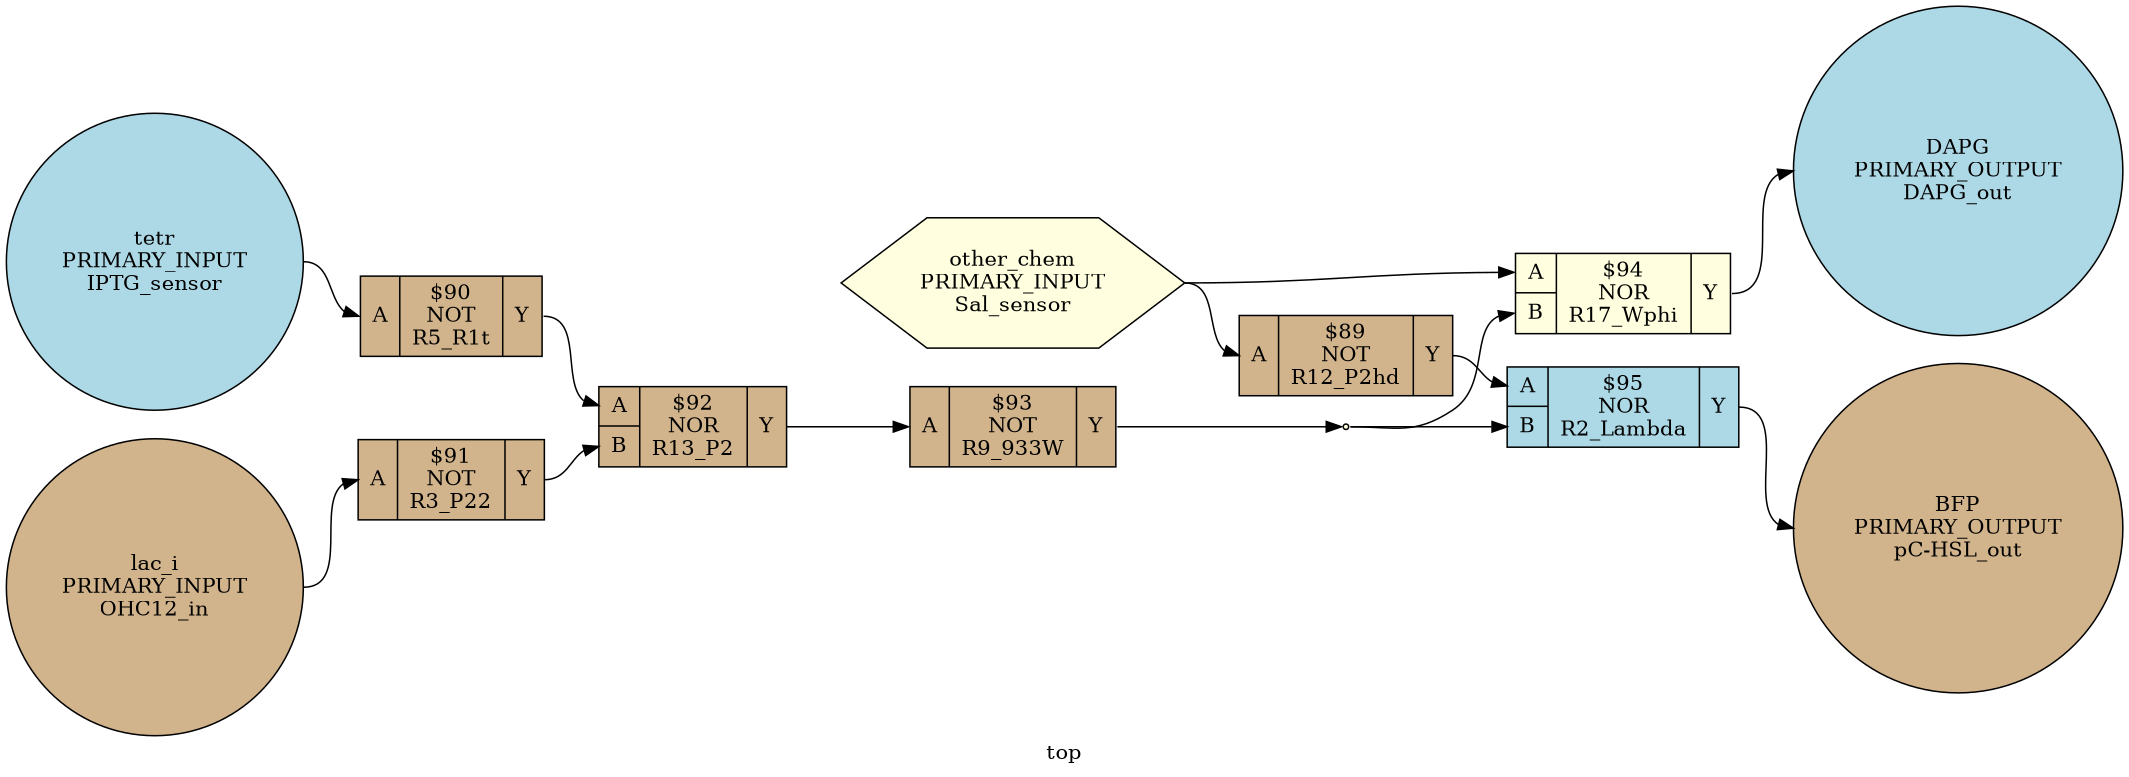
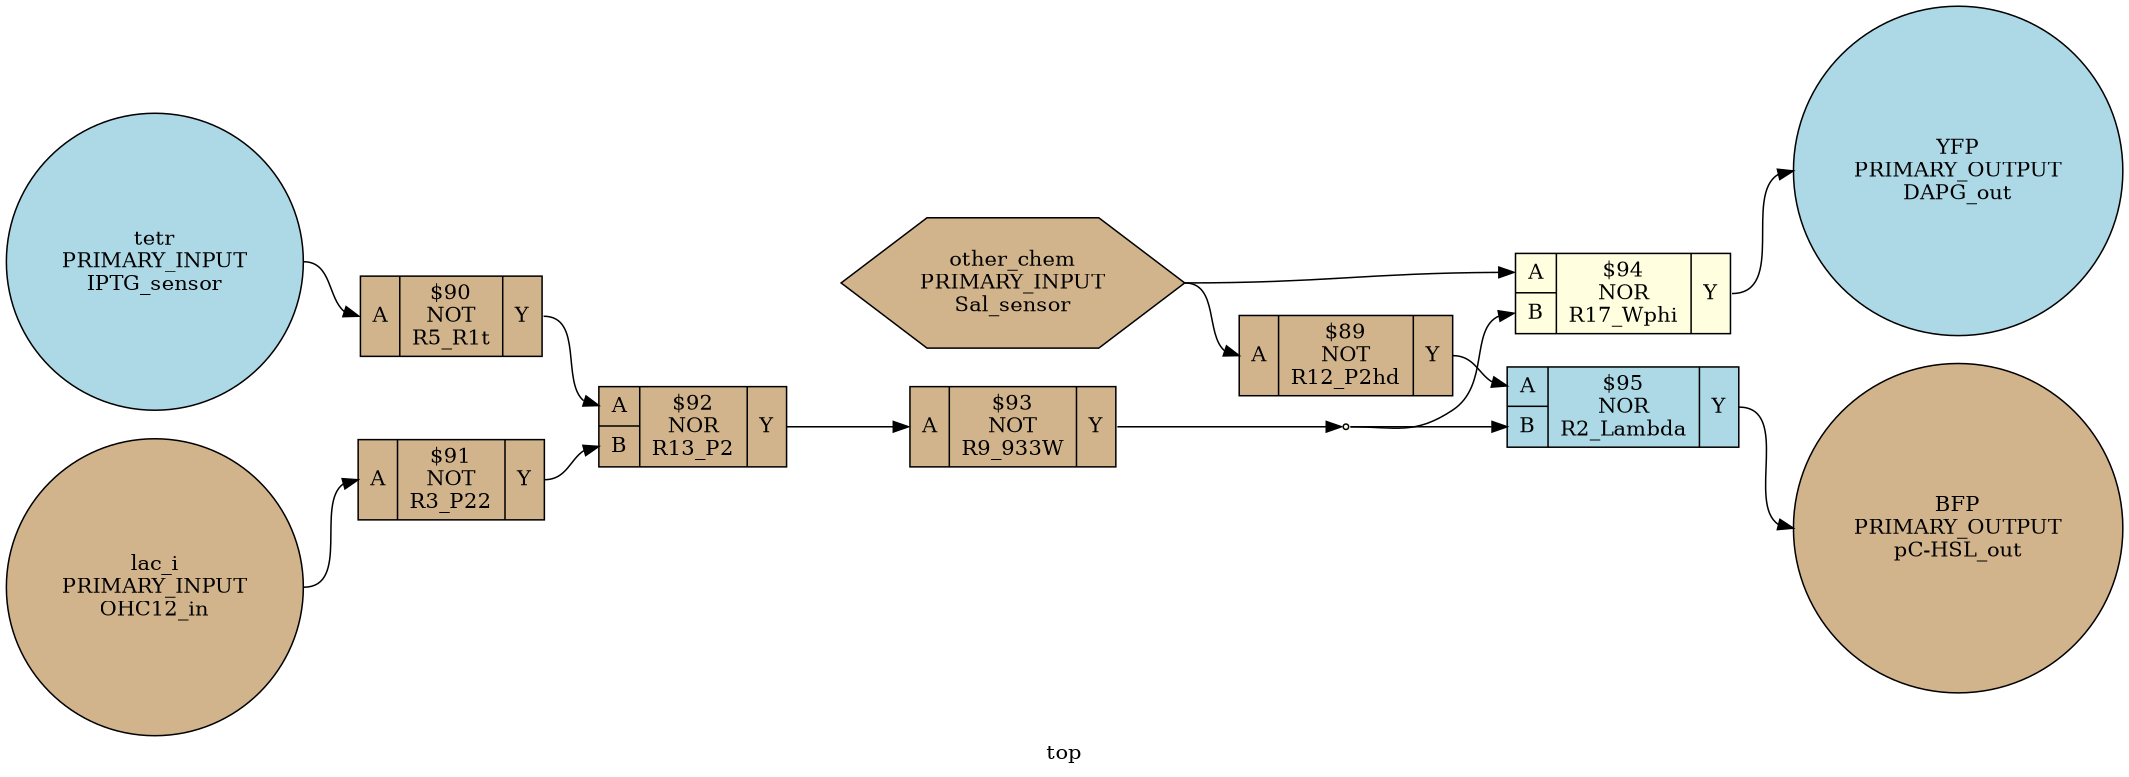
  digraph {
    label=top
    rankdir=LR
    remincross=true
    node [fillcolor=tan shape=record style=filled]
    edge [color=black fontcolor=black headport="p11:w" tailport="p12:e"]
    n6 [fontcolor=black label="BFP\nPRIMARY_OUTPUT\npC-HSL_out" shape=circle]
-   n7 [fillcolor=lightblue fontcolor=black label="DAPG\nPRIMARY_OUTPUT\nDAPG_out" shape=circle]
+   n7 [fillcolor=lightblue fontcolor=black label="YFP\nPRIMARY_OUTPUT\nDAPG_out" shape=circle]
    n8 [fontcolor=black label="lac_i\nPRIMARY_INPUT\nOHC12_in" shape=circle]
    c15 [label="{{<p11> A}|$91\nNOT\nR3_P22|{<p12> Y}}"]
    c17 [label="{{<p11> A|<p16> B}|$92\nNOR\nR13_P2|{<p12> Y}}"]
-   n9 [fillcolor=lightyellow fontcolor=black label="other_chem\nPRIMARY_INPUT\nSal_sensor" shape=hexagon]
+   n9 [fontcolor=black label="other_chem\nPRIMARY_INPUT\nSal_sensor" shape=hexagon]
    c13 [label="{{<p11> A}|$89\nNOT\nR12_P2hd|{<p12> Y}}"]
    c19 [fillcolor=lightyellow label="{{<p11> A|<p16> B}|$94\nNOR\nR17_Wphi|{<p12> Y}}"]
    c20 [fillcolor=lightblue label="{{<p11> A|<p16> B}|$95\nNOR\nR2_Lambda|{<p12> Y}}"]
    n10 [fillcolor=lightblue fontcolor=black label="tetr\nPRIMARY_INPUT\nIPTG_sensor" shape=circle]
    c14 [label="{{<p11> A}|$90\nNOT\nR5_R1t|{<p12> Y}}"]
    c18 [label="{{<p11> A}|$93\nNOT\nR9_933W|{<p12> Y}}"]
    n1 [fillcolor=lightyellow shape=point]
    n8 -> c15 [tailport=e]
    c15 -> c17 [headport="p16:w"]
    c17 -> c18
    n9 -> c13 [tailport=e]
    n9 -> c19 [tailport=e]
    c13 -> c20
    c19 -> n7 [headport=w]
    c20 -> n6 [headport=w]
    n10 -> c14 [tailport=e]
    c14 -> c17
    c18 -> n1 [headport=w]
    n1 -> c19 [headport="p16:w" tailport=e]
    n1 -> c20 [headport="p16:w" tailport=e]
  }
